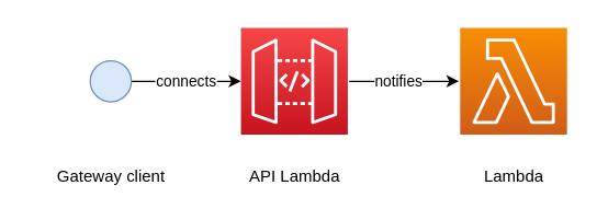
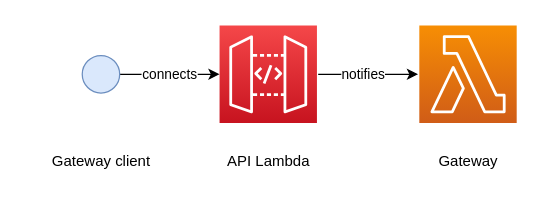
  <mxCell id="0" />
  <mxCell id="1" parent="0" />
  <mxCell id="2" value="" style="outlineConnect=0;fontColor=#232F3E;gradientColor=#F54749;gradientDirection=north;fillColor=#C7131F;strokeColor=#ffffff;dashed=0;verticalLabelPosition=bottom;verticalAlign=top;align=center;html=1;fontSize=12;fontStyle=0;aspect=fixed;shape=mxgraph.aws4.resourceIcon;resIcon=mxgraph.aws4.api_gateway;" vertex="1" parent="1"><mxGeometry x="175" y="20" width="78" height="78" as="geometry" /></mxCell>
  <mxCell id="3" value="" style="outlineConnect=0;fontColor=#232F3E;gradientColor=#F78E04;gradientDirection=north;fillColor=#D05C17;strokeColor=#ffffff;dashed=0;verticalLabelPosition=bottom;verticalAlign=top;align=center;html=1;fontSize=12;fontStyle=0;aspect=fixed;shape=mxgraph.aws4.resourceIcon;resIcon=mxgraph.aws4.lambda;" vertex="1" parent="1"><mxGeometry x="335" y="20" width="78" height="78" as="geometry" /></mxCell>
  <mxCell id="4" value="connects" style="endArrow=classic;html=1;exitX=1;exitY=0.5;exitDx=0;exitDy=0;" edge="1" parent="1"><mxGeometry width="50" height="50" relative="1" as="geometry"><mxPoint x="95" y="59" as="sourcePoint" /><mxPoint x="175" y="59" as="targetPoint" /></mxGeometry></mxCell>
  <mxCell id="5" value="" style="endArrow=classic;html=1;exitX=1;exitY=0.5;exitDx=0;exitDy=0;" edge="1" parent="1"><mxGeometry width="50" height="50" relative="1" as="geometry"><mxPoint x="254" y="59" as="sourcePoint" /><mxPoint x="334" y="59" as="targetPoint" /></mxGeometry></mxCell>
  <mxCell id="6" value="notifies" style="edgeLabel;html=1;align=center;verticalAlign=middle;resizable=0;points=[];" vertex="1" connectable="0" parent="5"><mxGeometry x="0.475" relative="1" as="geometry"><mxPoint x="-24" y="-1" as="offset" /></mxGeometry></mxCell>
  <mxCell id="7" value="" style="ellipse;whiteSpace=wrap;html=1;aspect=fixed;rounded=0;fillColor=#dae8fc;strokeColor=#6c8ebf;" vertex="1" parent="1"><mxGeometry x="65" y="44" width="30" height="30" as="geometry" /></mxCell>
  <mxCell id="8" value="Gateway client" style="text;html=1;align=center;verticalAlign=middle;resizable=0;points=[];autosize=1;" vertex="1" parent="1"><mxGeometry x="20" y="119" width="120" height="20" as="geometry" /></mxCell>
  <mxCell id="9" value="API Lambda" style="text;html=1;align=center;verticalAlign=middle;resizable=0;points=[];autosize=1;" vertex="1" parent="1"><mxGeometry x="169" y="119" width="90" height="20" as="geometry" /></mxCell>
- <mxCell id="10" value="Lambda" style="text;html=1;align=center;verticalAlign=middle;resizable=0;points=[];autosize=1;" vertex="1" parent="1"><mxGeometry x="344" y="119" width="60" height="20" as="geometry" /></mxCell>
+ <mxCell id="10" value="Gateway" style="text;html=1;align=center;verticalAlign=middle;resizable=0;points=[];autosize=1;" vertex="1" parent="1"><mxGeometry x="344" y="119" width="60" height="20" as="geometry" /></mxCell>
